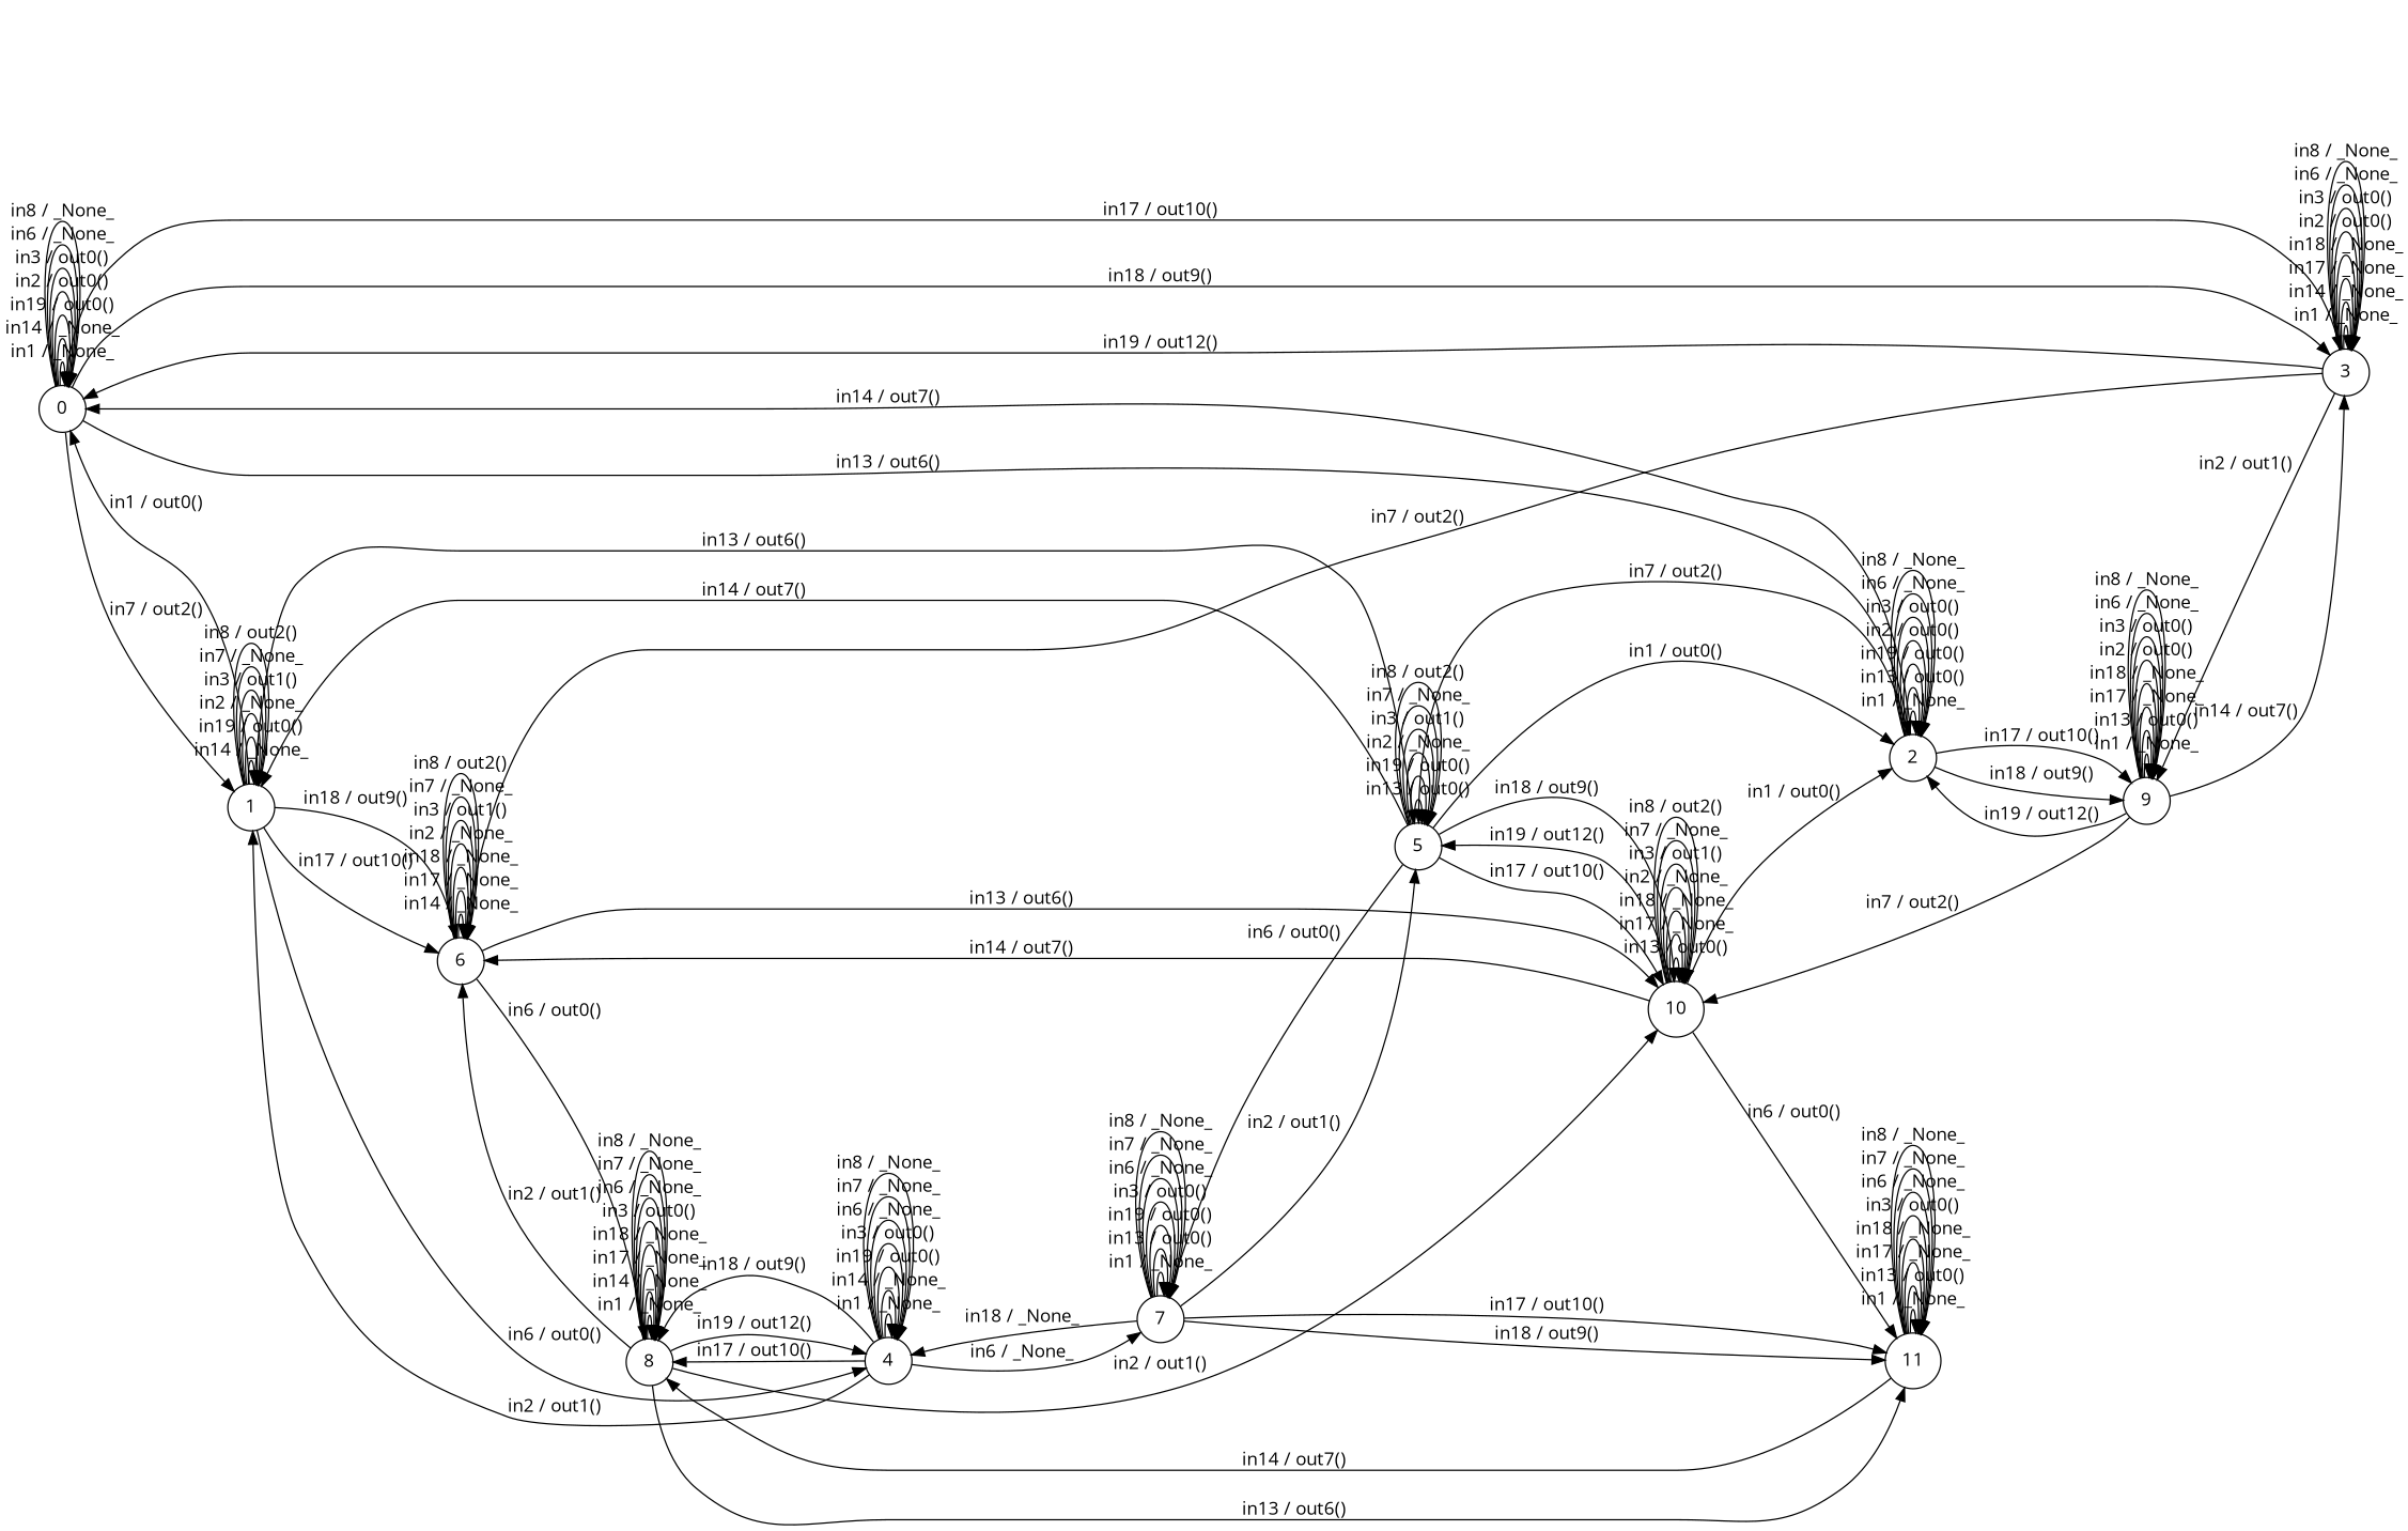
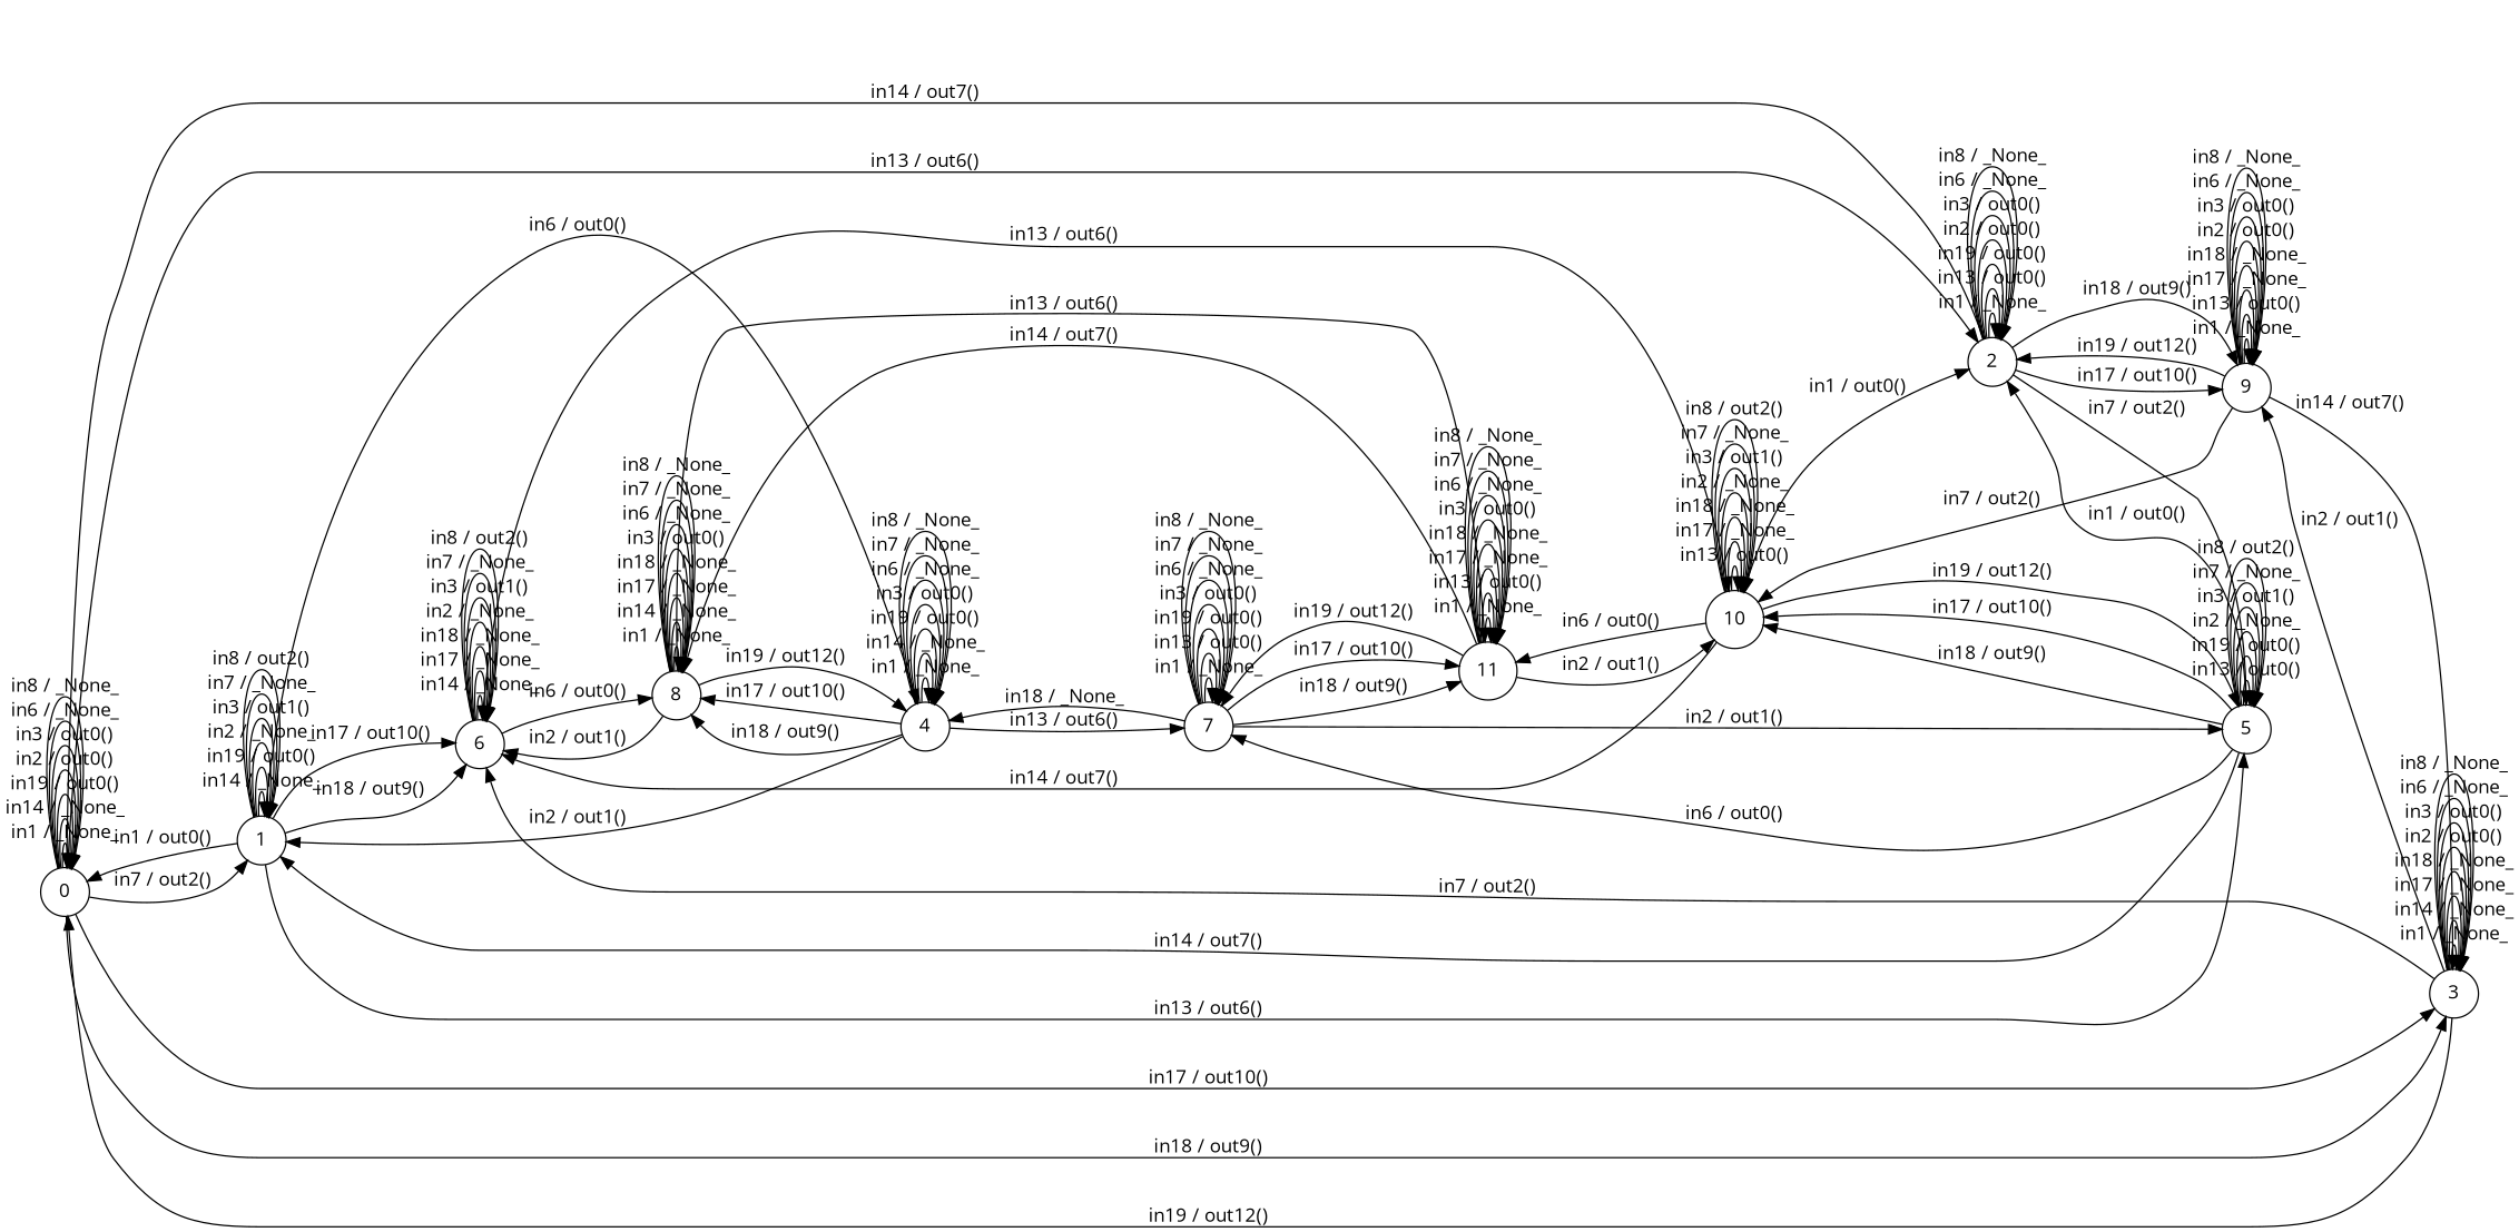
  digraph {
    fontname="Open Sans"
    rankdir=LR
    node [fontname="Open Sans" shape=circle]
    edge [fontname="Open Sans"]
    n1 [label=0]
    n2 [label=1]
    n3 [label=2]
    n4 [label=3]
    n5 [label=4]
    n6 [label=5]
    n7 [label=6]
    n8 [label=9]
    n9 [label=7]
    n10 [label=8]
    n11 [label=10]
    n12 [label=11]
    n1 -> n1 [label="in1 / _None_"]
    n1 -> n1 [label="in14 / _None_"]
    n1 -> n1 [label="in19 / out0()"]
    n1 -> n1 [label="in2 / out0()"]
    n1 -> n1 [label="in3 / out0()"]
    n1 -> n1 [label="in6 / _None_"]
    n1 -> n1 [label="in8 / _None_"]
    n1 -> n2 [label="in7 / out2()"]
    n1 -> n3 [label="in13 / out6()"]
    n1 -> n4 [label="in17 / out10()"]
    n1 -> n4 [label="in18 / out9()"]
    n2 -> n1 [label="in1 / out0()"]
    n2 -> n2 [label="in14 / _None_"]
    n2 -> n2 [label="in19 / out0()"]
    n2 -> n2 [label="in2 / _None_"]
    n2 -> n2 [label="in3 / out1()"]
    n2 -> n2 [label="in7 / _None_"]
    n2 -> n2 [label="in8 / out2()"]
    n2 -> n5 [label="in6 / out0()"]
    n2 -> n6 [label="in13 / out6()"]
    n2 -> n7 [label="in17 / out10()"]
    n2 -> n7 [label="in18 / out9()"]
    n3 -> n1 [label="in14 / out7()"]
    n3 -> n3 [label="in1 / _None_"]
    n3 -> n3 [label="in13 / out0()"]
    n3 -> n3 [label="in19 / out0()"]
    n3 -> n3 [label="in2 / out0()"]
    n3 -> n3 [label="in3 / out0()"]
    n3 -> n3 [label="in6 / _None_"]
    n3 -> n3 [label="in8 / _None_"]
    n3 -> n6 [label="in7 / out2()"]
    n3 -> n8 [label="in17 / out10()"]
    n3 -> n8 [label="in18 / out9()"]
    n4 -> n1 [label="in19 / out12()"]
    n4 -> n4 [label="in1 / _None_"]
    n4 -> n4 [label="in14 / _None_"]
    n4 -> n4 [label="in17 / _None_"]
    n4 -> n4 [label="in18 / _None_"]
    n4 -> n4 [label="in2 / out0()"]
    n4 -> n4 [label="in3 / out0()"]
    n4 -> n4 [label="in6 / _None_"]
    n4 -> n4 [label="in8 / _None_"]
    n4 -> n7 [label="in7 / out2()"]
    n4 -> n8 [label="in2 / out1()"]
    n5 -> n2 [label="in2 / out1()"]
    n5 -> n5 [label="in1 / _None_"]
    n5 -> n5 [label="in14 / _None_"]
    n5 -> n5 [label="in19 / out0()"]
    n5 -> n5 [label="in3 / out0()"]
    n5 -> n5 [label="in6 / _None_"]
    n5 -> n5 [label="in7 / _None_"]
    n5 -> n5 [label="in8 / _None_"]
-   n5 -> n9 [label="in6 / _None_"]
+   n5 -> n9 [label="in13 / out6()"]
    n5 -> n10 [label="in17 / out10()"]
    n5 -> n10 [label="in18 / out9()"]
    n6 -> n2 [label="in14 / out7()"]
    n6 -> n3 [label="in1 / out0()"]
    n6 -> n6 [label="in13 / out0()"]
    n6 -> n6 [label="in19 / out0()"]
    n6 -> n6 [label="in2 / _None_"]
    n6 -> n6 [label="in3 / out1()"]
    n6 -> n6 [label="in7 / _None_"]
    n6 -> n6 [label="in8 / out2()"]
    n6 -> n9 [label="in6 / out0()"]
    n6 -> n11 [label="in17 / out10()"]
    n6 -> n11 [label="in18 / out9()"]
    n7 -> n7 [label="in14 / _None_"]
    n7 -> n7 [label="in17 / _None_"]
    n7 -> n7 [label="in18 / _None_"]
    n7 -> n7 [label="in2 / _None_"]
    n7 -> n7 [label="in3 / out1()"]
    n7 -> n7 [label="in7 / _None_"]
    n7 -> n7 [label="in8 / out2()"]
    n7 -> n10 [label="in6 / out0()"]
    n7 -> n11 [label="in13 / out6()"]
    n8 -> n3 [label="in19 / out12()"]
    n8 -> n4 [label="in14 / out7()"]
    n8 -> n8 [label="in1 / _None_"]
    n8 -> n8 [label="in13 / out0()"]
    n8 -> n8 [label="in17 / _None_"]
    n8 -> n8 [label="in18 / _None_"]
    n8 -> n8 [label="in2 / out0()"]
    n8 -> n8 [label="in3 / out0()"]
    n8 -> n8 [label="in6 / _None_"]
    n8 -> n8 [label="in8 / _None_"]
    n8 -> n11 [label="in7 / out2()"]
    n9 -> n5 [label="in18 / _None_"]
    n9 -> n6 [label="in2 / out1()"]
    n9 -> n9 [label="in1 / _None_"]
    n9 -> n9 [label="in13 / out0()"]
    n9 -> n9 [label="in19 / out0()"]
    n9 -> n9 [label="in3 / out0()"]
    n9 -> n9 [label="in6 / _None_"]
    n9 -> n9 [label="in7 / _None_"]
    n9 -> n9 [label="in8 / _None_"]
    n9 -> n12 [label="in17 / out10()"]
    n9 -> n12 [label="in18 / out9()"]
    n10 -> n5 [label="in19 / out12()"]
    n10 -> n7 [label="in2 / out1()"]
    n10 -> n10 [label="in1 / _None_"]
    n10 -> n10 [label="in14 / _None_"]
    n10 -> n10 [label="in17 / _None_"]
    n10 -> n10 [label="in18 / _None_"]
    n10 -> n10 [label="in3 / out0()"]
    n10 -> n10 [label="in6 / _None_"]
    n10 -> n10 [label="in7 / _None_"]
    n10 -> n10 [label="in8 / _None_"]
    n10 -> n12 [label="in13 / out6()"]
    n11 -> n3 [label="in1 / out0()"]
    n11 -> n6 [label="in19 / out12()"]
    n11 -> n7 [label="in14 / out7()"]
    n11 -> n11 [label="in13 / out0()"]
    n11 -> n11 [label="in17 / _None_"]
    n11 -> n11 [label="in18 / _None_"]
    n11 -> n11 [label="in2 / _None_"]
    n11 -> n11 [label="in3 / out1()"]
    n11 -> n11 [label="in7 / _None_"]
    n11 -> n11 [label="in8 / out2()"]
    n11 -> n12 [label="in6 / out0()"]
+   n12 -> n9 [label="in19 / out12()"]
    n12 -> n10 [label="in14 / out7()"]
-   n10 -> n11 [label="in2 / out1()"]
+   n12 -> n11 [label="in2 / out1()"]
    n12 -> n12 [label="in1 / _None_"]
    n12 -> n12 [label="in13 / out0()"]
    n12 -> n12 [label="in17 / _None_"]
    n12 -> n12 [label="in18 / _None_"]
    n12 -> n12 [label="in3 / out0()"]
    n12 -> n12 [label="in6 / _None_"]
    n12 -> n12 [label="in7 / _None_"]
    n12 -> n12 [label="in8 / _None_"]
  }
